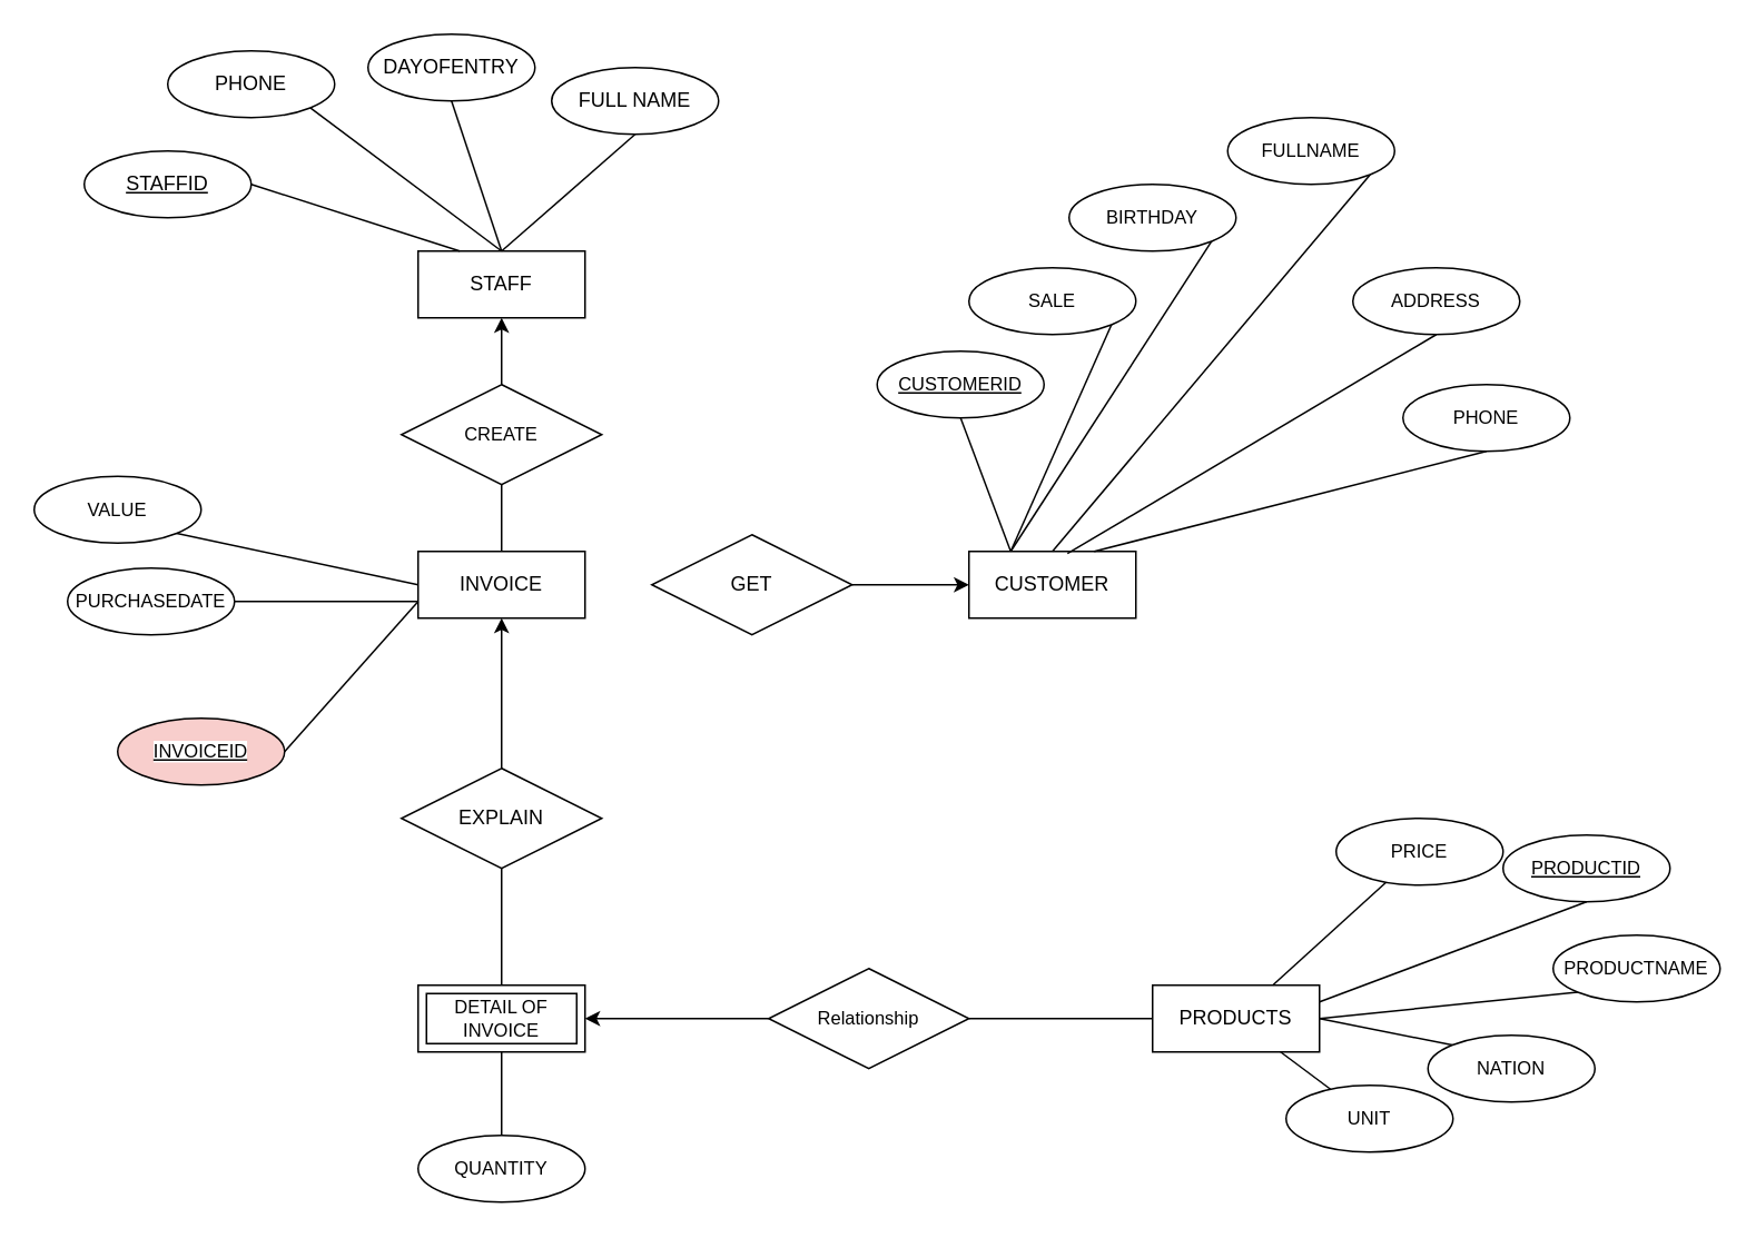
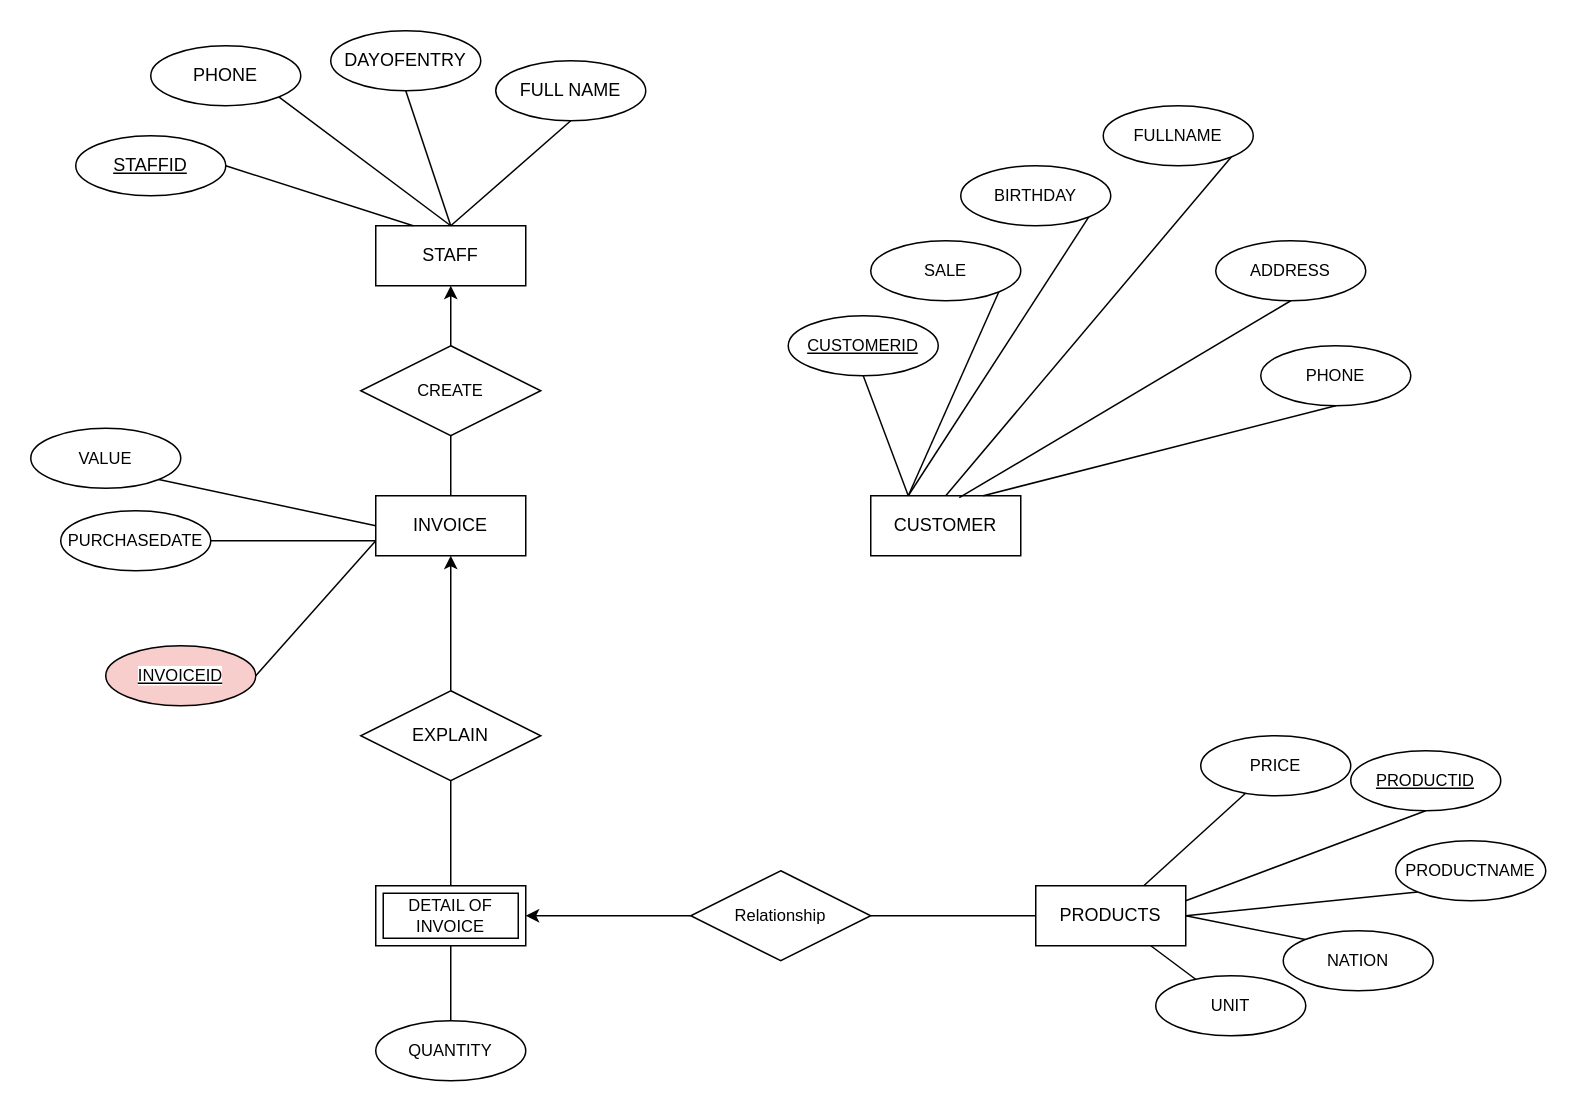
  <mxCell id="0" />
  <mxCell id="1" parent="0" />
  <mxCell id="2" value="CUSTOMER" style="whiteSpace=wrap;html=1;align=center;" vertex="1" parent="1"><mxGeometry x="580" y="330" width="100" height="40" as="geometry" /></mxCell>
  <mxCell id="3" value="STAFF" style="whiteSpace=wrap;html=1;align=center;" vertex="1" parent="1"><mxGeometry x="250" y="150" width="100" height="40" as="geometry" /></mxCell>
  <mxCell id="4" value="PRODUCTS" style="whiteSpace=wrap;html=1;align=center;" vertex="1" parent="1"><mxGeometry x="690" y="590" width="100" height="40" as="geometry" /></mxCell>
  <mxCell id="5" value="INVOICE" style="whiteSpace=wrap;html=1;align=center;" vertex="1" parent="1"><mxGeometry x="250" y="330" width="100" height="40" as="geometry" /></mxCell>
- <mxCell id="6" value="" style="edgeStyle=orthogonalEdgeStyle;rounded=0;orthogonalLoop=1;jettySize=auto;html=1;endArrow=classic;endFill=1;" edge="1" parent="1" source="7" target="2"><mxGeometry relative="1" as="geometry" /></mxCell>
- <mxCell id="7" value="GET" style="shape=rhombus;perimeter=rhombusPerimeter;whiteSpace=wrap;html=1;align=center;" vertex="1" parent="1"><mxGeometry x="390" y="320" width="120" height="60" as="geometry" /></mxCell>
  <mxCell id="8" value="" style="edgeStyle=orthogonalEdgeStyle;rounded=0;orthogonalLoop=1;jettySize=auto;html=1;" edge="1" parent="1" source="10" target="5"><mxGeometry relative="1" as="geometry" /></mxCell>
  <mxCell id="9" value="" style="edgeStyle=none;shape=connector;rounded=0;orthogonalLoop=1;jettySize=auto;html=1;strokeColor=default;align=center;verticalAlign=middle;fontFamily=Helvetica;fontSize=11;fontColor=default;labelBackgroundColor=default;endArrow=none;endFill=0;" edge="1" parent="1" source="10" target="54"><mxGeometry relative="1" as="geometry" /></mxCell>
  <mxCell id="10" value="EXPLAIN" style="shape=rhombus;perimeter=rhombusPerimeter;whiteSpace=wrap;html=1;align=center;" vertex="1" parent="1"><mxGeometry x="240" y="460" width="120" height="60" as="geometry" /></mxCell>
  <mxCell id="11" style="edgeStyle=none;shape=connector;rounded=0;orthogonalLoop=1;jettySize=auto;html=1;exitX=1;exitY=0.5;exitDx=0;exitDy=0;entryX=0.25;entryY=0;entryDx=0;entryDy=0;strokeColor=default;align=center;verticalAlign=middle;fontFamily=Helvetica;fontSize=11;fontColor=default;labelBackgroundColor=default;endArrow=none;endFill=0;" edge="1" parent="1" source="12" target="3"><mxGeometry relative="1" as="geometry" /></mxCell>
  <mxCell id="12" value="STAFFID" style="ellipse;whiteSpace=wrap;html=1;align=center;fontStyle=4;" vertex="1" parent="1"><mxGeometry x="50" y="90" width="100" height="40" as="geometry" /></mxCell>
  <mxCell id="13" style="edgeStyle=none;shape=connector;rounded=0;orthogonalLoop=1;jettySize=auto;html=1;exitX=0.5;exitY=1;exitDx=0;exitDy=0;entryX=0.5;entryY=0;entryDx=0;entryDy=0;strokeColor=default;align=center;verticalAlign=middle;fontFamily=Helvetica;fontSize=11;fontColor=default;labelBackgroundColor=default;endArrow=none;endFill=0;" edge="1" parent="1" source="14" target="3"><mxGeometry relative="1" as="geometry" /></mxCell>
  <mxCell id="14" value="FULL NAME" style="ellipse;whiteSpace=wrap;html=1;align=center;" vertex="1" parent="1"><mxGeometry x="330" y="40" width="100" height="40" as="geometry" /></mxCell>
  <mxCell id="15" style="edgeStyle=none;shape=connector;rounded=0;orthogonalLoop=1;jettySize=auto;html=1;exitX=1;exitY=1;exitDx=0;exitDy=0;entryX=0.5;entryY=0;entryDx=0;entryDy=0;strokeColor=default;align=center;verticalAlign=middle;fontFamily=Helvetica;fontSize=11;fontColor=default;labelBackgroundColor=default;endArrow=none;endFill=0;" edge="1" parent="1" source="16" target="3"><mxGeometry relative="1" as="geometry" /></mxCell>
  <mxCell id="16" value="PHONE" style="ellipse;whiteSpace=wrap;html=1;align=center;" vertex="1" parent="1"><mxGeometry x="100" y="30" width="100" height="40" as="geometry" /></mxCell>
  <mxCell id="17" style="edgeStyle=none;shape=connector;rounded=0;orthogonalLoop=1;jettySize=auto;html=1;exitX=0.5;exitY=1;exitDx=0;exitDy=0;entryX=0.5;entryY=0;entryDx=0;entryDy=0;strokeColor=default;align=center;verticalAlign=middle;fontFamily=Helvetica;fontSize=11;fontColor=default;labelBackgroundColor=default;endArrow=none;endFill=0;" edge="1" parent="1" source="18" target="3"><mxGeometry relative="1" as="geometry" /></mxCell>
  <mxCell id="18" value="DAYOFENTRY" style="ellipse;whiteSpace=wrap;html=1;align=center;" vertex="1" parent="1"><mxGeometry x="220" y="20" width="100" height="40" as="geometry" /></mxCell>
  <mxCell id="19" value="" style="edgeStyle=none;shape=connector;rounded=0;orthogonalLoop=1;jettySize=auto;html=1;strokeColor=default;align=center;verticalAlign=middle;fontFamily=Helvetica;fontSize=11;fontColor=default;labelBackgroundColor=default;endArrow=none;endFill=0;" edge="1" parent="1" source="20" target="54"><mxGeometry relative="1" as="geometry" /></mxCell>
  <mxCell id="20" value="QUANTITY" style="ellipse;whiteSpace=wrap;html=1;align=center;fontFamily=Helvetica;fontSize=11;fontColor=default;labelBackgroundColor=default;" vertex="1" parent="1"><mxGeometry x="250" y="680" width="100" height="40" as="geometry" /></mxCell>
  <mxCell id="21" style="edgeStyle=none;shape=connector;rounded=0;orthogonalLoop=1;jettySize=auto;html=1;exitX=0.5;exitY=1;exitDx=0;exitDy=0;entryX=0.25;entryY=0;entryDx=0;entryDy=0;strokeColor=default;align=center;verticalAlign=middle;fontFamily=Helvetica;fontSize=11;fontColor=default;labelBackgroundColor=default;endArrow=none;endFill=0;" edge="1" parent="1" source="22" target="2"><mxGeometry relative="1" as="geometry" /></mxCell>
  <mxCell id="22" value="CUSTOMERID" style="ellipse;whiteSpace=wrap;html=1;align=center;fontStyle=4;fontFamily=Helvetica;fontSize=11;fontColor=default;labelBackgroundColor=default;" vertex="1" parent="1"><mxGeometry x="525" y="210" width="100" height="40" as="geometry" /></mxCell>
  <mxCell id="23" style="edgeStyle=none;shape=connector;rounded=0;orthogonalLoop=1;jettySize=auto;html=1;exitX=0.5;exitY=1;exitDx=0;exitDy=0;entryX=0.75;entryY=0;entryDx=0;entryDy=0;strokeColor=default;align=center;verticalAlign=middle;fontFamily=Helvetica;fontSize=11;fontColor=default;labelBackgroundColor=default;endArrow=none;endFill=0;" edge="1" parent="1" source="24" target="2"><mxGeometry relative="1" as="geometry" /></mxCell>
  <mxCell id="24" value="PHONE" style="ellipse;whiteSpace=wrap;html=1;align=center;fontFamily=Helvetica;fontSize=11;fontColor=default;labelBackgroundColor=default;" vertex="1" parent="1"><mxGeometry x="840" y="230" width="100" height="40" as="geometry" /></mxCell>
  <mxCell id="25" value="ADDRESS" style="ellipse;whiteSpace=wrap;html=1;align=center;fontFamily=Helvetica;fontSize=11;fontColor=default;labelBackgroundColor=default;" vertex="1" parent="1"><mxGeometry x="810" y="160" width="100" height="40" as="geometry" /></mxCell>
  <mxCell id="26" style="edgeStyle=none;shape=connector;rounded=0;orthogonalLoop=1;jettySize=auto;html=1;exitX=1;exitY=1;exitDx=0;exitDy=0;entryX=0.25;entryY=0;entryDx=0;entryDy=0;strokeColor=default;align=center;verticalAlign=middle;fontFamily=Helvetica;fontSize=11;fontColor=default;labelBackgroundColor=default;endArrow=none;endFill=0;" edge="1" parent="1" source="27" target="2"><mxGeometry relative="1" as="geometry" /></mxCell>
  <mxCell id="27" value="BIRTHDAY" style="ellipse;whiteSpace=wrap;html=1;align=center;fontFamily=Helvetica;fontSize=11;fontColor=default;labelBackgroundColor=default;" vertex="1" parent="1"><mxGeometry x="640" y="110" width="100" height="40" as="geometry" /></mxCell>
  <mxCell id="28" style="edgeStyle=none;shape=connector;rounded=0;orthogonalLoop=1;jettySize=auto;html=1;exitX=1;exitY=1;exitDx=0;exitDy=0;entryX=0.5;entryY=0;entryDx=0;entryDy=0;strokeColor=default;align=center;verticalAlign=middle;fontFamily=Helvetica;fontSize=11;fontColor=default;labelBackgroundColor=default;endArrow=none;endFill=0;" edge="1" parent="1" source="29" target="2"><mxGeometry relative="1" as="geometry" /></mxCell>
  <mxCell id="29" value="FULLNAME" style="ellipse;whiteSpace=wrap;html=1;align=center;fontFamily=Helvetica;fontSize=11;fontColor=default;labelBackgroundColor=default;" vertex="1" parent="1"><mxGeometry x="735" y="70" width="100" height="40" as="geometry" /></mxCell>
  <mxCell id="30" style="edgeStyle=none;shape=connector;rounded=0;orthogonalLoop=1;jettySize=auto;html=1;exitX=1;exitY=1;exitDx=0;exitDy=0;entryX=0.25;entryY=0;entryDx=0;entryDy=0;strokeColor=default;align=center;verticalAlign=middle;fontFamily=Helvetica;fontSize=11;fontColor=default;labelBackgroundColor=default;endArrow=none;endFill=0;" edge="1" parent="1" source="31" target="2"><mxGeometry relative="1" as="geometry" /></mxCell>
  <mxCell id="31" value="SALE" style="ellipse;whiteSpace=wrap;html=1;align=center;fontFamily=Helvetica;fontSize=11;fontColor=default;labelBackgroundColor=default;" vertex="1" parent="1"><mxGeometry x="580" y="160" width="100" height="40" as="geometry" /></mxCell>
  <mxCell id="32" style="edgeStyle=none;shape=connector;rounded=0;orthogonalLoop=1;jettySize=auto;html=1;exitX=0.5;exitY=1;exitDx=0;exitDy=0;entryX=0.59;entryY=0.033;entryDx=0;entryDy=0;entryPerimeter=0;strokeColor=default;align=center;verticalAlign=middle;fontFamily=Helvetica;fontSize=11;fontColor=default;labelBackgroundColor=default;endArrow=none;endFill=0;" edge="1" parent="1" source="25" target="2"><mxGeometry relative="1" as="geometry" /></mxCell>
  <mxCell id="33" style="edgeStyle=none;shape=connector;rounded=0;orthogonalLoop=1;jettySize=auto;html=1;exitX=1;exitY=0.5;exitDx=0;exitDy=0;entryX=0;entryY=0.75;entryDx=0;entryDy=0;strokeColor=default;align=center;verticalAlign=middle;fontFamily=Helvetica;fontSize=11;fontColor=default;labelBackgroundColor=default;endArrow=none;endFill=0;" edge="1" parent="1" source="34" target="5"><mxGeometry relative="1" as="geometry" /></mxCell>
  <mxCell id="34" value="INVOICEID" style="ellipse;whiteSpace=wrap;html=1;align=center;fontStyle=4;fontFamily=Helvetica;fontSize=11;fontColor=default;labelBackgroundColor=default;fillColor=#f8cecc;" vertex="1" parent="1"><mxGeometry x="70" y="430" width="100" height="40" as="geometry" /></mxCell>
  <mxCell id="35" style="edgeStyle=none;shape=connector;rounded=0;orthogonalLoop=1;jettySize=auto;html=1;exitX=1;exitY=0.5;exitDx=0;exitDy=0;entryX=0;entryY=0.75;entryDx=0;entryDy=0;strokeColor=default;align=center;verticalAlign=middle;fontFamily=Helvetica;fontSize=11;fontColor=default;labelBackgroundColor=default;endArrow=none;endFill=0;" edge="1" parent="1" source="36" target="5"><mxGeometry relative="1" as="geometry" /></mxCell>
  <mxCell id="36" value="PURCHASEDATE" style="ellipse;whiteSpace=wrap;html=1;align=center;fontFamily=Helvetica;fontSize=11;fontColor=default;labelBackgroundColor=default;" vertex="1" parent="1"><mxGeometry x="40" y="340" width="100" height="40" as="geometry" /></mxCell>
  <mxCell id="37" style="edgeStyle=none;shape=connector;rounded=0;orthogonalLoop=1;jettySize=auto;html=1;exitX=1;exitY=1;exitDx=0;exitDy=0;entryX=0;entryY=0.5;entryDx=0;entryDy=0;strokeColor=default;align=center;verticalAlign=middle;fontFamily=Helvetica;fontSize=11;fontColor=default;labelBackgroundColor=default;endArrow=none;endFill=0;" edge="1" parent="1" source="38" target="5"><mxGeometry relative="1" as="geometry" /></mxCell>
  <mxCell id="38" value="VALUE" style="ellipse;whiteSpace=wrap;html=1;align=center;fontFamily=Helvetica;fontSize=11;fontColor=default;labelBackgroundColor=default;" vertex="1" parent="1"><mxGeometry x="20" y="285" width="100" height="40" as="geometry" /></mxCell>
  <mxCell id="39" style="edgeStyle=none;shape=connector;rounded=0;orthogonalLoop=1;jettySize=auto;html=1;exitX=0.5;exitY=1;exitDx=0;exitDy=0;entryX=1;entryY=0.25;entryDx=0;entryDy=0;strokeColor=default;align=center;verticalAlign=middle;fontFamily=Helvetica;fontSize=11;fontColor=default;labelBackgroundColor=default;endArrow=none;endFill=0;" edge="1" parent="1" source="40" target="4"><mxGeometry relative="1" as="geometry" /></mxCell>
  <mxCell id="40" value="PRODUCTID" style="ellipse;whiteSpace=wrap;html=1;align=center;fontStyle=4;fontFamily=Helvetica;fontSize=11;fontColor=default;labelBackgroundColor=default;" vertex="1" parent="1"><mxGeometry x="900" y="500" width="100" height="40" as="geometry" /></mxCell>
  <mxCell id="41" value="" style="edgeStyle=none;shape=connector;rounded=0;orthogonalLoop=1;jettySize=auto;html=1;strokeColor=default;align=center;verticalAlign=middle;fontFamily=Helvetica;fontSize=11;fontColor=default;labelBackgroundColor=default;endArrow=none;endFill=0;" edge="1" parent="1" source="42" target="4"><mxGeometry relative="1" as="geometry" /></mxCell>
  <mxCell id="42" value="UNIT" style="ellipse;whiteSpace=wrap;html=1;align=center;fontFamily=Helvetica;fontSize=11;fontColor=default;labelBackgroundColor=default;" vertex="1" parent="1"><mxGeometry x="770" y="650" width="100" height="40" as="geometry" /></mxCell>
  <mxCell id="43" style="edgeStyle=none;shape=connector;rounded=0;orthogonalLoop=1;jettySize=auto;html=1;exitX=0;exitY=1;exitDx=0;exitDy=0;entryX=1;entryY=0.5;entryDx=0;entryDy=0;strokeColor=default;align=center;verticalAlign=middle;fontFamily=Helvetica;fontSize=11;fontColor=default;labelBackgroundColor=default;endArrow=none;endFill=0;" edge="1" parent="1" source="44" target="4"><mxGeometry relative="1" as="geometry" /></mxCell>
  <mxCell id="44" value="PRODUCTNAME" style="ellipse;whiteSpace=wrap;html=1;align=center;fontFamily=Helvetica;fontSize=11;fontColor=default;labelBackgroundColor=default;" vertex="1" parent="1"><mxGeometry x="930" y="560" width="100" height="40" as="geometry" /></mxCell>
  <mxCell id="45" style="edgeStyle=none;shape=connector;rounded=0;orthogonalLoop=1;jettySize=auto;html=1;exitX=0;exitY=0;exitDx=0;exitDy=0;entryX=1;entryY=0.5;entryDx=0;entryDy=0;strokeColor=default;align=center;verticalAlign=middle;fontFamily=Helvetica;fontSize=11;fontColor=default;labelBackgroundColor=default;endArrow=none;endFill=0;" edge="1" parent="1" source="46" target="4"><mxGeometry relative="1" as="geometry" /></mxCell>
  <mxCell id="46" value="NATION" style="ellipse;whiteSpace=wrap;html=1;align=center;fontFamily=Helvetica;fontSize=11;fontColor=default;labelBackgroundColor=default;" vertex="1" parent="1"><mxGeometry x="855" y="620" width="100" height="40" as="geometry" /></mxCell>
  <mxCell id="47" value="" style="edgeStyle=none;shape=connector;rounded=0;orthogonalLoop=1;jettySize=auto;html=1;strokeColor=default;align=center;verticalAlign=middle;fontFamily=Helvetica;fontSize=11;fontColor=default;labelBackgroundColor=default;endArrow=none;endFill=0;" edge="1" parent="1" source="48" target="4"><mxGeometry relative="1" as="geometry" /></mxCell>
  <mxCell id="48" value="PRICE" style="ellipse;whiteSpace=wrap;html=1;align=center;fontFamily=Helvetica;fontSize=11;fontColor=default;labelBackgroundColor=default;" vertex="1" parent="1"><mxGeometry x="800" y="490" width="100" height="40" as="geometry" /></mxCell>
  <mxCell id="49" value="" style="edgeStyle=none;shape=connector;rounded=0;orthogonalLoop=1;jettySize=auto;html=1;strokeColor=default;align=center;verticalAlign=middle;fontFamily=Helvetica;fontSize=11;fontColor=default;labelBackgroundColor=default;endArrow=none;endFill=0;" edge="1" parent="1" source="51" target="5"><mxGeometry relative="1" as="geometry" /></mxCell>
  <mxCell id="50" style="edgeStyle=none;shape=connector;rounded=0;orthogonalLoop=1;jettySize=auto;html=1;exitX=0.5;exitY=0;exitDx=0;exitDy=0;entryX=0.5;entryY=1;entryDx=0;entryDy=0;strokeColor=default;align=center;verticalAlign=middle;fontFamily=Helvetica;fontSize=11;fontColor=default;labelBackgroundColor=default;endArrow=classic;endFill=1;" edge="1" parent="1" source="51" target="3"><mxGeometry relative="1" as="geometry" /></mxCell>
  <mxCell id="51" value="CREATE" style="shape=rhombus;perimeter=rhombusPerimeter;whiteSpace=wrap;html=1;align=center;fontFamily=Helvetica;fontSize=11;fontColor=default;labelBackgroundColor=default;" vertex="1" parent="1"><mxGeometry x="240" y="230" width="120" height="60" as="geometry" /></mxCell>
  <mxCell id="52" style="edgeStyle=none;shape=connector;rounded=0;orthogonalLoop=1;jettySize=auto;html=1;exitX=1;exitY=0.5;exitDx=0;exitDy=0;entryX=0;entryY=0.5;entryDx=0;entryDy=0;strokeColor=default;align=center;verticalAlign=middle;fontFamily=Helvetica;fontSize=11;fontColor=default;labelBackgroundColor=default;endArrow=none;endFill=0;" edge="1" parent="1" source="53" target="4"><mxGeometry relative="1" as="geometry" /></mxCell>
  <mxCell id="53" value="Relationship" style="shape=rhombus;perimeter=rhombusPerimeter;whiteSpace=wrap;html=1;align=center;fontFamily=Helvetica;fontSize=11;fontColor=default;labelBackgroundColor=default;" vertex="1" parent="1"><mxGeometry x="460" y="580" width="120" height="60" as="geometry" /></mxCell>
  <mxCell id="54" value="DETAIL OF INVOICE" style="shape=ext;margin=3;double=1;whiteSpace=wrap;html=1;align=center;fontFamily=Helvetica;fontSize=11;fontColor=default;labelBackgroundColor=default;" vertex="1" parent="1"><mxGeometry x="250" y="590" width="100" height="40" as="geometry" /></mxCell>
  <mxCell id="55" value="" style="endArrow=classic;html=1;rounded=0;strokeColor=default;align=center;verticalAlign=middle;fontFamily=Helvetica;fontSize=11;fontColor=default;labelBackgroundColor=default;entryX=1;entryY=0.5;entryDx=0;entryDy=0;exitX=0;exitY=0.5;exitDx=0;exitDy=0;" edge="1" parent="1" source="53" target="54"><mxGeometry width="50" height="50" relative="1" as="geometry"><mxPoint x="360" y="460" as="sourcePoint" /><mxPoint x="410" y="410" as="targetPoint" /></mxGeometry></mxCell>
